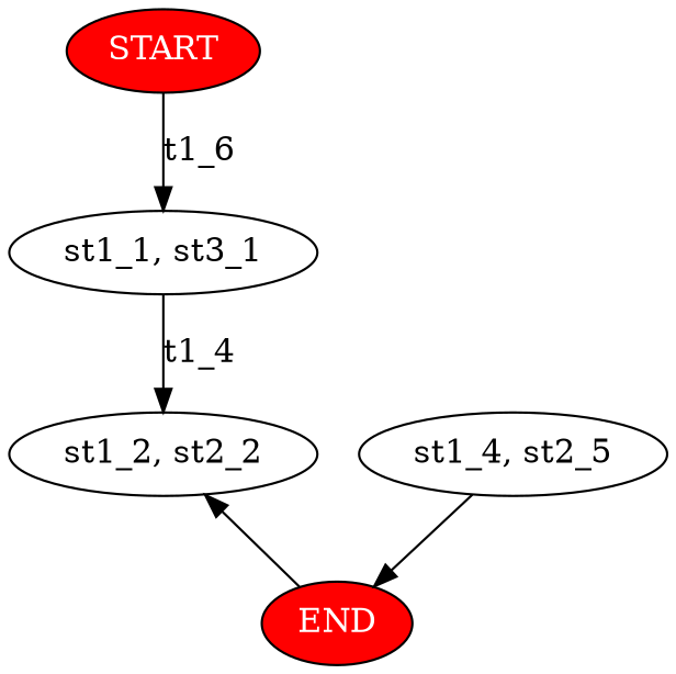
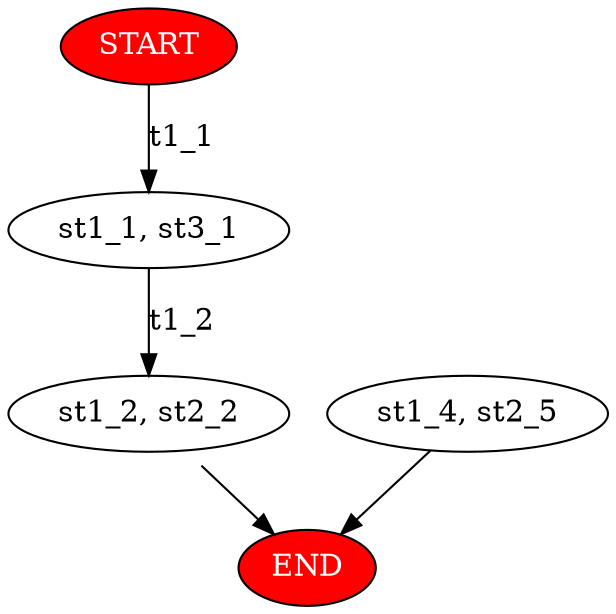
  strict digraph {
    concentrate=true
    n1 [fillcolor=red fontcolor=white label=START style=filled]
    n2 [label="st1_1, st3_1"]
    "st1_2, st2_2"
    n4 [fillcolor=red fontcolor=white label=END style=filled]
    n5 [label="st1_4, st2_5"]
-   n1 -> n2 [label=t1_6]
-   n2 -> "st1_2, st2_2" [label=t1_4]
-   n4 -> "st1_2, st2_2"
+   n1 -> n2 [label=t1_1]
+   n2 -> "st1_2, st2_2" [label=t1_2]
+   "st1_2, st2_2" -> n4
    n5 -> n4
  }
